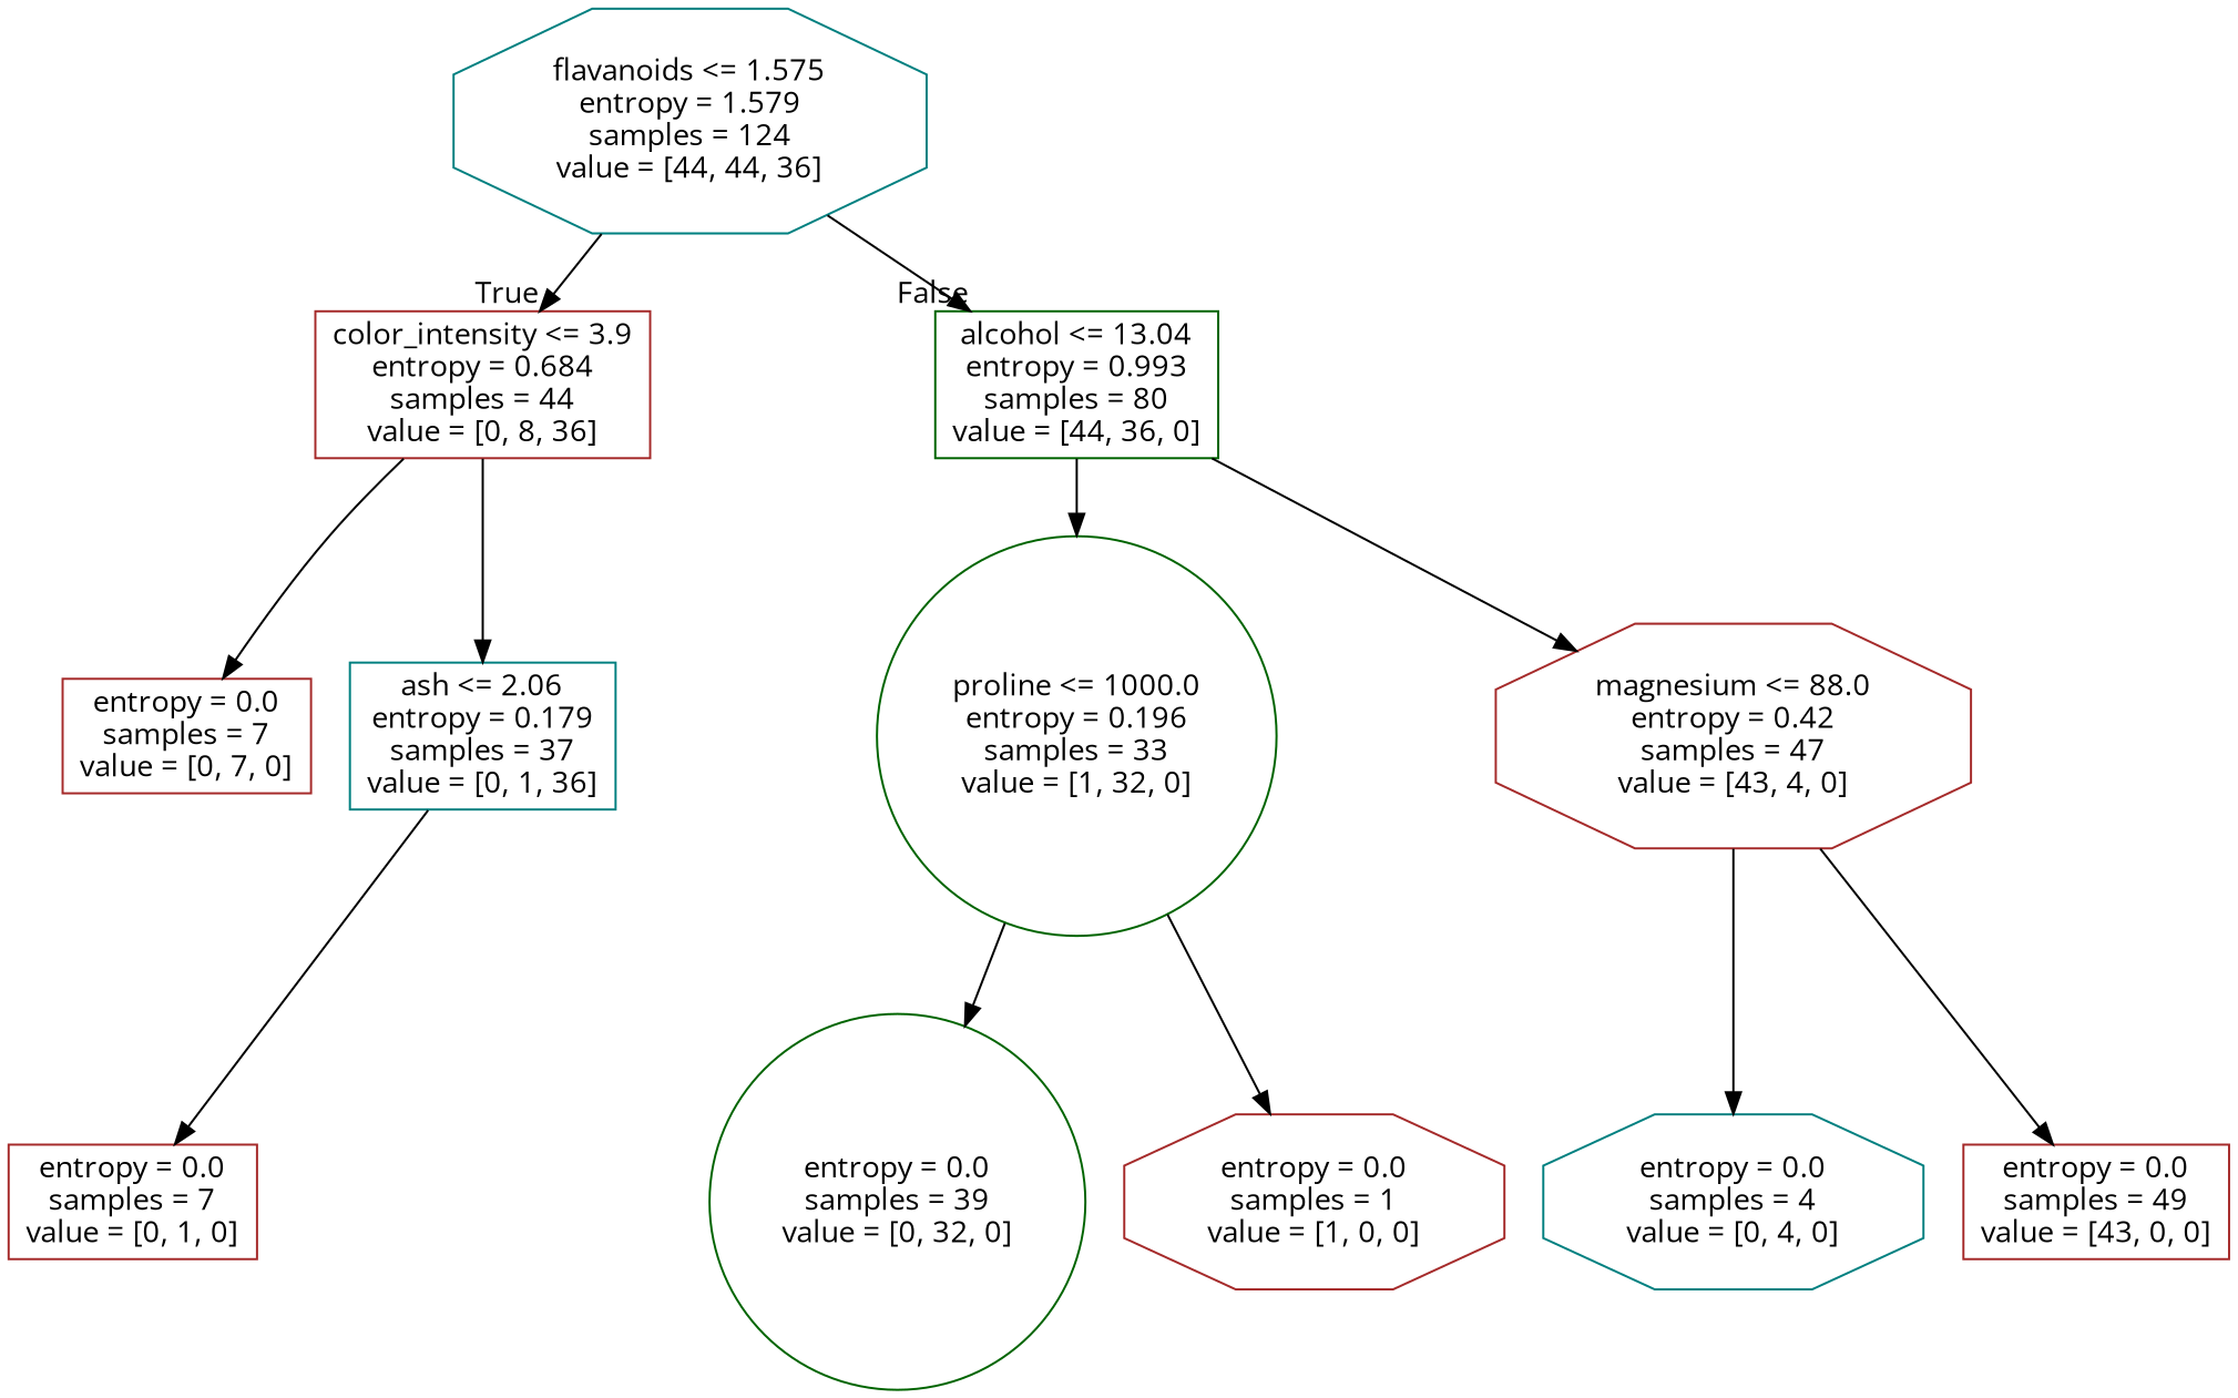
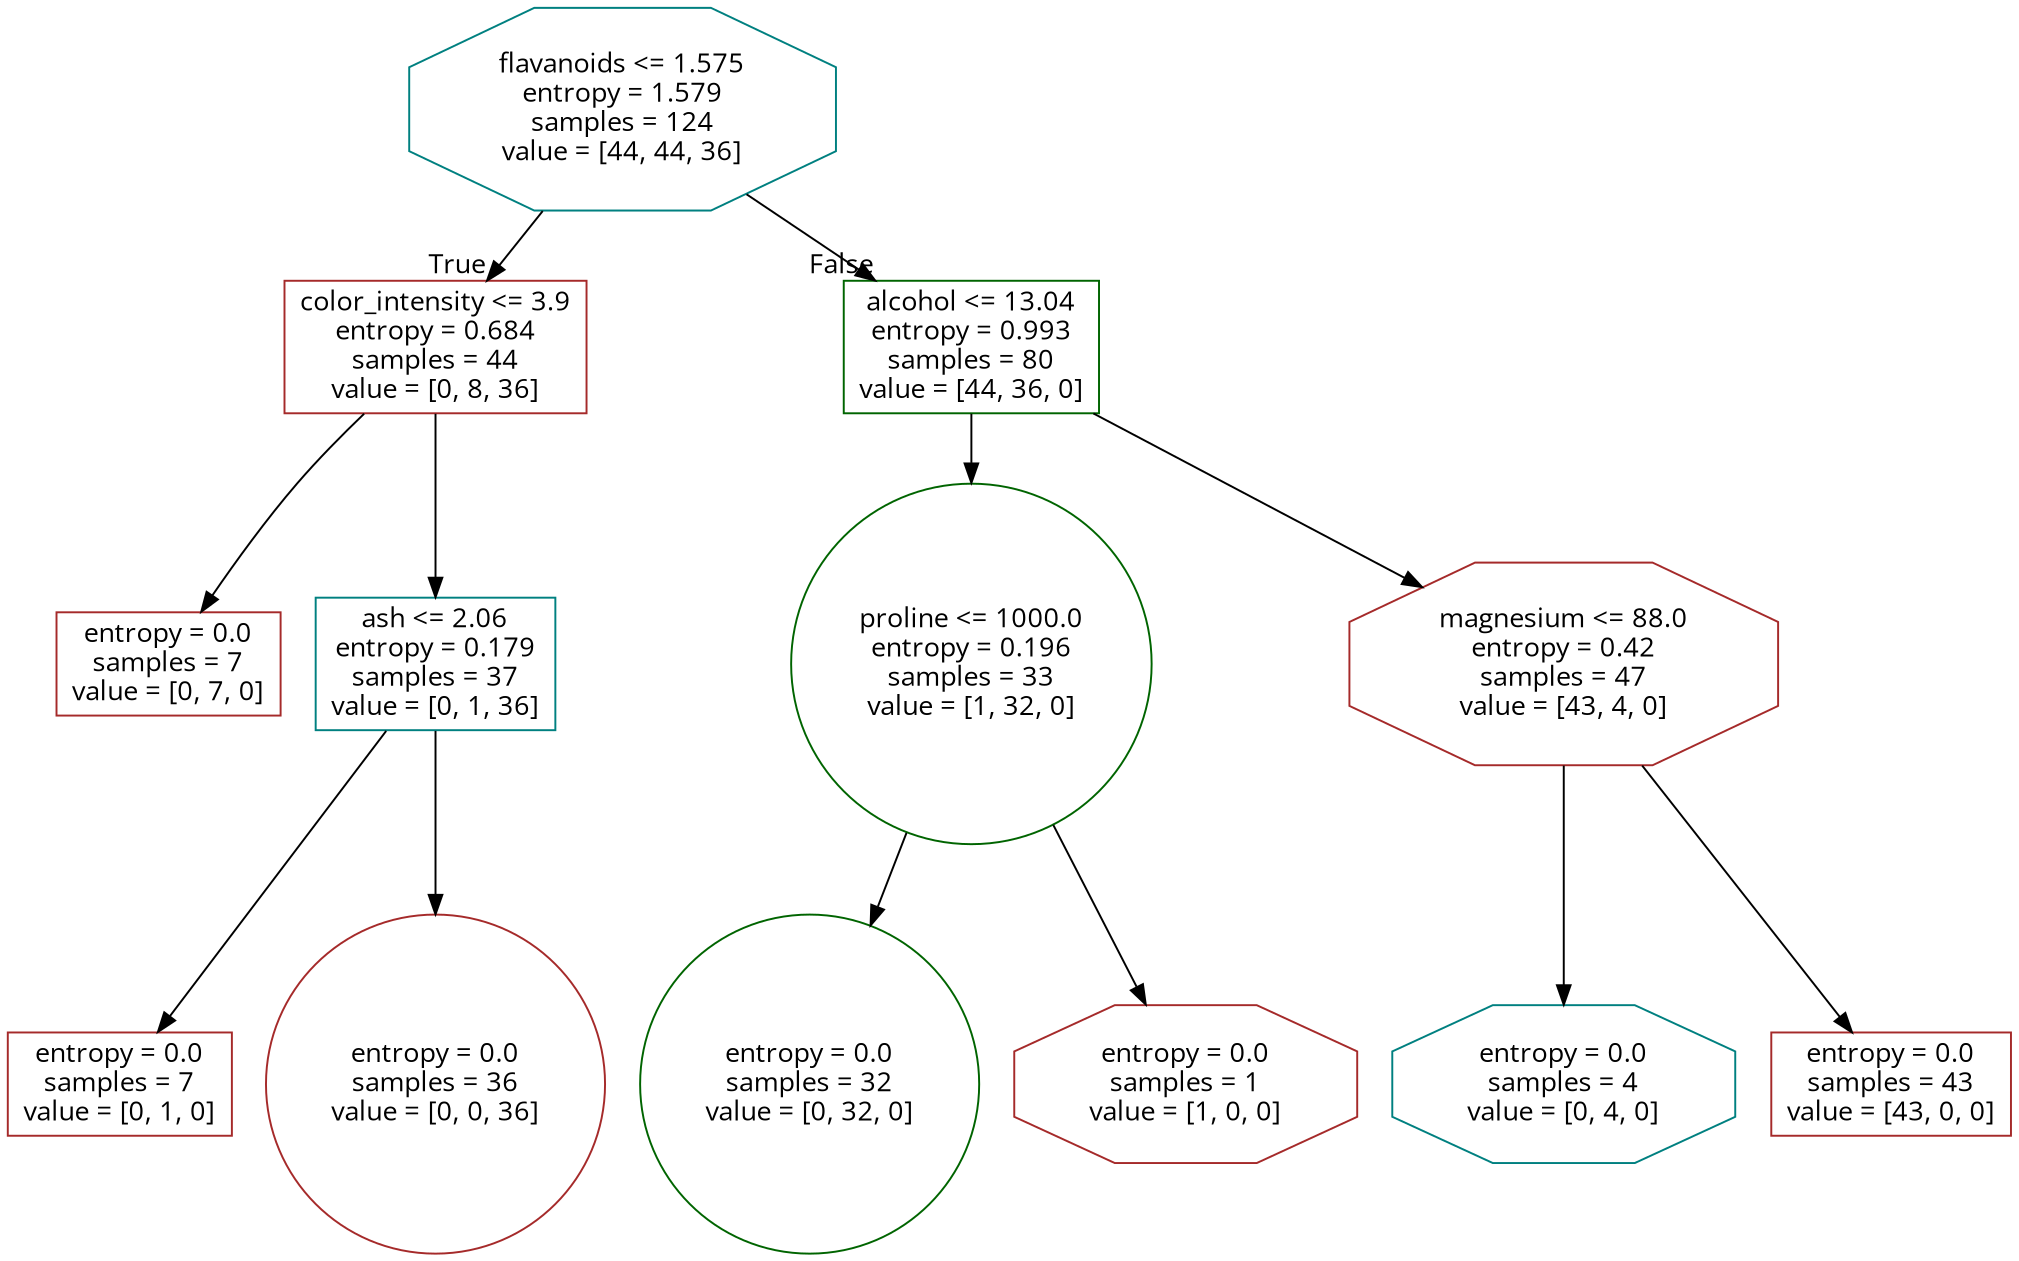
  digraph {
    fontname="Open Sans"
    node [color=brown fontname="Open Sans" shape=box]
    edge [fontname="Open Sans"]
    n1 [color=teal label="flavanoids <= 1.575\nentropy = 1.579\nsamples = 124\nvalue = [44, 44, 36]" shape=octagon]
    n2 [label="color_intensity <= 3.9\nentropy = 0.684\nsamples = 44\nvalue = [0, 8, 36]"]
    n3 [color=darkgreen label="alcohol <= 13.04\nentropy = 0.993\nsamples = 80\nvalue = [44, 36, 0]"]
    n4 [label="entropy = 0.0\nsamples = 7\nvalue = [0, 7, 0]"]
    n5 [color=teal label="ash <= 2.06\nentropy = 0.179\nsamples = 37\nvalue = [0, 1, 36]"]
    n6 [color=darkgreen label="proline <= 1000.0\nentropy = 0.196\nsamples = 33\nvalue = [1, 32, 0]" shape=circle]
    n7 [label="magnesium <= 88.0\nentropy = 0.42\nsamples = 47\nvalue = [43, 4, 0]" shape=octagon]
    n8 [label="entropy = 0.0\nsamples = 7\nvalue = [0, 1, 0]"]
-   n10 [color=darkgreen label="entropy = 0.0\nsamples = 39\nvalue = [0, 32, 0]" shape=circle]
+   n9 [label="entropy = 0.0\nsamples = 36\nvalue = [0, 0, 36]" shape=circle]
+   n10 [color=darkgreen label="entropy = 0.0\nsamples = 32\nvalue = [0, 32, 0]" shape=circle]
    n11 [label="entropy = 0.0\nsamples = 1\nvalue = [1, 0, 0]" shape=octagon]
    n12 [color=teal label="entropy = 0.0\nsamples = 4\nvalue = [0, 4, 0]" shape=octagon]
-   n13 [label="entropy = 0.0\nsamples = 49\nvalue = [43, 0, 0]"]
+   n13 [label="entropy = 0.0\nsamples = 43\nvalue = [43, 0, 0]"]
    n1 -> n2 [headlabel=True labelangle=45 labeldistance=2.5]
    n1 -> n3 [headlabel=False labelangle=-45 labeldistance=2.5]
    n2 -> n4
    n2 -> n5
    n3 -> n6
    n3 -> n7
    n5 -> n8
+   n5 -> n9
    n6 -> n10
    n6 -> n11
    n7 -> n12
    n7 -> n13
  }
